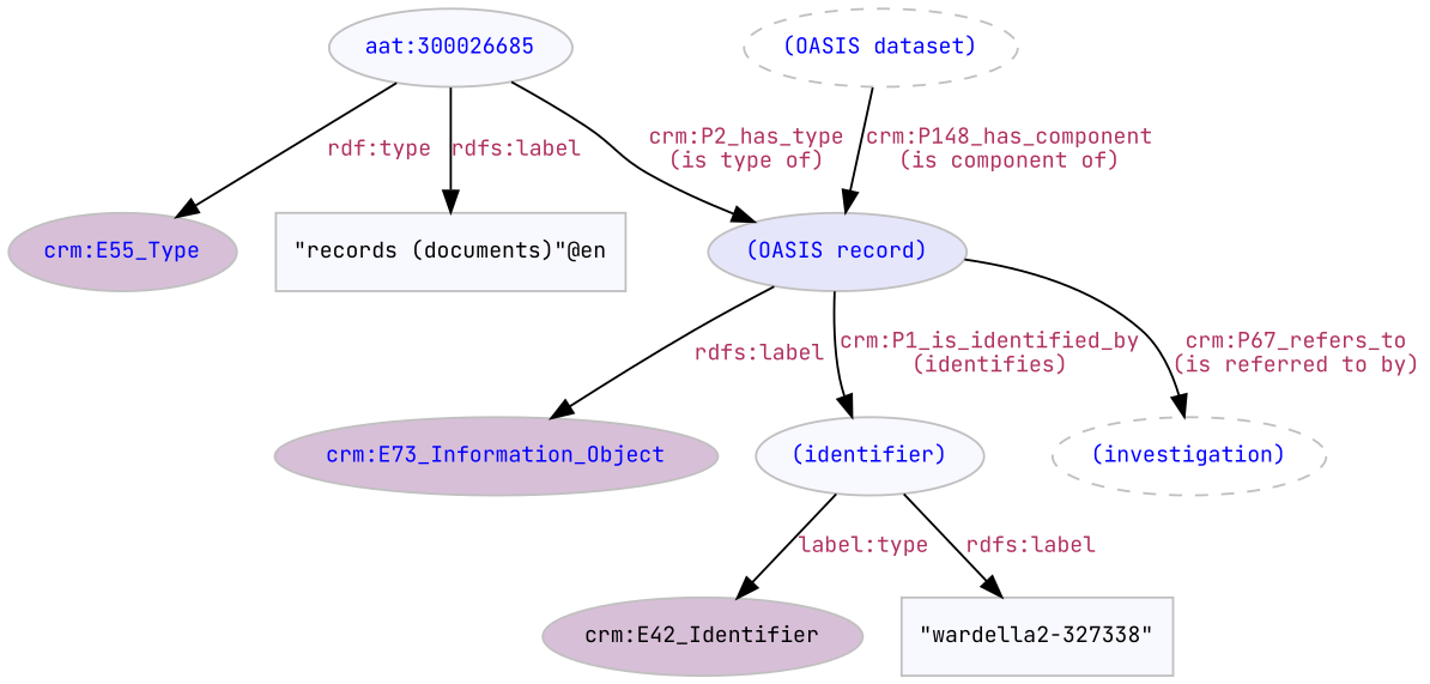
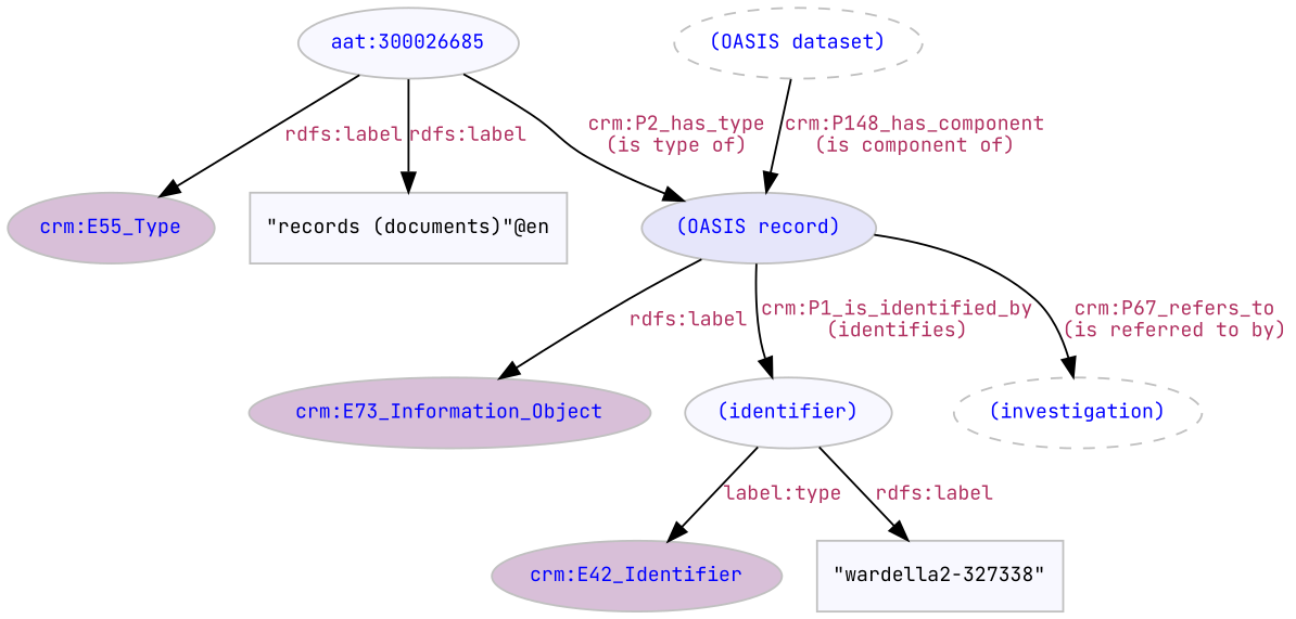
  digraph {
    fontname="JetBrains Mono"
    node [color=gray fillcolor=ghostwhite fontcolor=blue fontname="JetBrains Mono" fontsize=10 style=filled]
    edge [color=black fontcolor=maroon fontname="JetBrains Mono" fontsize=10]
    "crm:E55_Type" [fillcolor=thistle]
    "aat:300026685"
    "\"records (documents)\"@en" [fontcolor=black shape=box]
    "(OASIS record)" [fillcolor=lavender]
-   "crm:E42_Identifier" [fillcolor=thistle fontcolor=black]
+   "crm:E42_Identifier" [fillcolor=thistle]
    "crm:E73_Information_Object" [fillcolor=thistle]
    "\"wardella2-327338\"" [fontcolor=black shape=box]
    "(OASIS dataset)" [style=dashed]
    "(identifier)"
    "(investigation)" [style=dashed]
-   "aat:300026685" -> "crm:E55_Type" [label="rdf:type"]
+   "aat:300026685" -> "crm:E55_Type" [label="rdfs:label"]
    "aat:300026685" -> "\"records (documents)\"@en" [label="rdfs:label"]
    "aat:300026685" -> "(OASIS record)" [label="crm:P2_has_type\n(is type of)"]
    "(OASIS record)" -> "crm:E73_Information_Object" [label="rdfs:label"]
    "(OASIS record)" -> "(identifier)" [label="crm:P1_is_identified_by\n(identifies)"]
    "(OASIS record)" -> "(investigation)" [label="crm:P67_refers_to\n(is referred to by)"]
    "(OASIS dataset)" -> "(OASIS record)" [label="crm:P148_has_component\n(is component of)"]
    "(identifier)" -> "crm:E42_Identifier" [label="label:type"]
    "(identifier)" -> "\"wardella2-327338\"" [label="rdfs:label"]
  }
